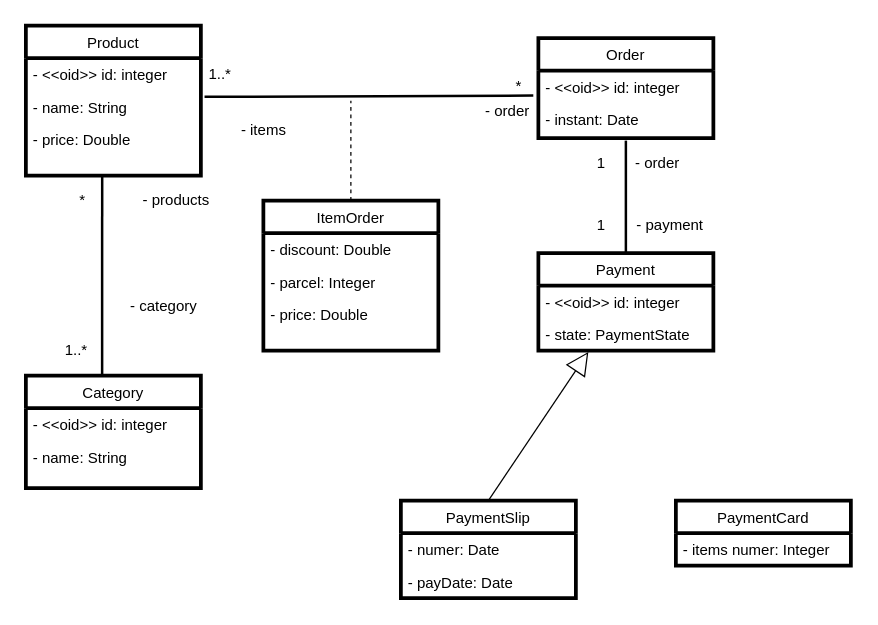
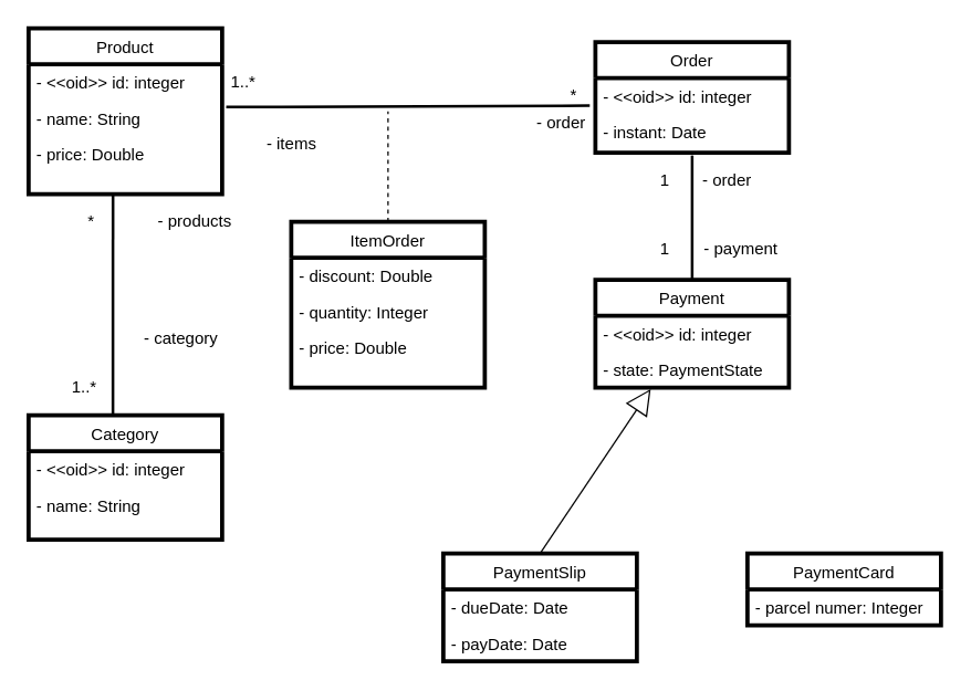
  <mxCell id="0" />
  <mxCell id="1" parent="0" />
  <mxCell id="2" value="Product" style="swimlane;fontStyle=0;childLayout=stackLayout;horizontal=1;startSize=26;fillColor=none;horizontalStack=0;resizeParent=1;resizeParentMax=0;resizeLast=0;collapsible=1;marginBottom=0;strokeWidth=3;" parent="1" vertex="1"><mxGeometry x="20" y="20" width="140" height="120" as="geometry" /></mxCell>
  <mxCell id="3" value="- &lt;&lt;oid&gt;&gt; id: integer" style="text;strokeColor=none;fillColor=none;align=left;verticalAlign=top;spacingLeft=4;spacingRight=4;overflow=hidden;rotatable=0;points=[[0,0.5],[1,0.5]];portConstraint=eastwest;" parent="2" vertex="1"><mxGeometry y="26" width="140" height="26" as="geometry" /></mxCell>
  <mxCell id="4" value="- name: String " style="text;strokeColor=none;fillColor=none;align=left;verticalAlign=top;spacingLeft=4;spacingRight=4;overflow=hidden;rotatable=0;points=[[0,0.5],[1,0.5]];portConstraint=eastwest;" parent="2" vertex="1"><mxGeometry y="52" width="140" height="26" as="geometry" /></mxCell>
  <mxCell id="5" value="- price: Double" style="text;align=left;verticalAlign=top;spacingLeft=4;spacingRight=4;overflow=hidden;rotatable=0;points=[[0,0.5],[1,0.5]];portConstraint=eastwest;" parent="2" vertex="1"><mxGeometry y="78" width="140" height="42" as="geometry" /></mxCell>
  <mxCell id="6" value="Category" style="swimlane;fontStyle=0;childLayout=stackLayout;horizontal=1;startSize=26;fillColor=none;horizontalStack=0;resizeParent=1;resizeParentMax=0;resizeLast=0;collapsible=1;marginBottom=0;strokeWidth=3;" parent="1" vertex="1"><mxGeometry x="20" y="300" width="140" height="90" as="geometry" /></mxCell>
  <mxCell id="7" value="- &lt;&lt;oid&gt;&gt; id: integer" style="text;strokeColor=none;fillColor=none;align=left;verticalAlign=top;spacingLeft=4;spacingRight=4;overflow=hidden;rotatable=0;points=[[0,0.5],[1,0.5]];portConstraint=eastwest;" parent="6" vertex="1"><mxGeometry y="26" width="140" height="26" as="geometry" /></mxCell>
  <mxCell id="8" value="- name: String " style="text;strokeColor=none;fillColor=none;align=left;verticalAlign=top;spacingLeft=4;spacingRight=4;overflow=hidden;rotatable=0;points=[[0,0.5],[1,0.5]];portConstraint=eastwest;" parent="6" vertex="1"><mxGeometry y="52" width="140" height="38" as="geometry" /></mxCell>
  <mxCell id="9" value="" style="endArrow=none;html=1;entryX=0.436;entryY=1;entryDx=0;entryDy=0;entryPerimeter=0;strokeWidth=2;" parent="1" target="5" edge="1"><mxGeometry width="50" height="50" relative="1" as="geometry"><mxPoint x="81" y="300" as="sourcePoint" /><mxPoint x="440" y="290" as="targetPoint" /></mxGeometry></mxCell>
  <mxCell id="10" value="- products" style="text;html=1;align=center;verticalAlign=middle;resizable=0;points=[];autosize=1;strokeColor=none;" parent="1" vertex="1"><mxGeometry x="105" y="150" width="70" height="20" as="geometry" /></mxCell>
  <mxCell id="11" value="- category&lt;br&gt;" style="text;html=1;align=center;verticalAlign=middle;resizable=0;points=[];autosize=1;strokeColor=none;" parent="1" vertex="1"><mxGeometry x="95" y="235" width="70" height="20" as="geometry" /></mxCell>
  <mxCell id="12" value="*" style="text;html=1;align=center;verticalAlign=middle;resizable=0;points=[];autosize=1;strokeColor=none;" parent="1" vertex="1"><mxGeometry x="55" y="150" width="20" height="20" as="geometry" /></mxCell>
  <mxCell id="13" value="1..*" style="text;html=1;align=center;verticalAlign=middle;resizable=0;points=[];autosize=1;strokeColor=none;" parent="1" vertex="1"><mxGeometry x="45" y="270" width="30" height="20" as="geometry" /></mxCell>
  <mxCell id="14" value="ItemOrder" style="swimlane;fontStyle=0;childLayout=stackLayout;horizontal=1;startSize=26;fillColor=none;horizontalStack=0;resizeParent=1;resizeParentMax=0;resizeLast=0;collapsible=1;marginBottom=0;strokeWidth=3;" vertex="1" parent="1"><mxGeometry x="210" y="160" width="140" height="120" as="geometry" /></mxCell>
  <mxCell id="15" value="- discount: Double" style="text;strokeColor=none;fillColor=none;align=left;verticalAlign=top;spacingLeft=4;spacingRight=4;overflow=hidden;rotatable=0;points=[[0,0.5],[1,0.5]];portConstraint=eastwest;" vertex="1" parent="14"><mxGeometry y="26" width="140" height="26" as="geometry" /></mxCell>
- <mxCell id="16" value="- parcel: Integer " style="text;strokeColor=none;fillColor=none;align=left;verticalAlign=top;spacingLeft=4;spacingRight=4;overflow=hidden;rotatable=0;points=[[0,0.5],[1,0.5]];portConstraint=eastwest;" vertex="1" parent="14"><mxGeometry y="52" width="140" height="26" as="geometry" /></mxCell>
+ <mxCell id="16" value="- quantity: Integer " style="text;strokeColor=none;fillColor=none;align=left;verticalAlign=top;spacingLeft=4;spacingRight=4;overflow=hidden;rotatable=0;points=[[0,0.5],[1,0.5]];portConstraint=eastwest;" vertex="1" parent="14"><mxGeometry y="52" width="140" height="26" as="geometry" /></mxCell>
  <mxCell id="17" value="- price: Double" style="text;align=left;verticalAlign=top;spacingLeft=4;spacingRight=4;overflow=hidden;rotatable=0;points=[[0,0.5],[1,0.5]];portConstraint=eastwest;" vertex="1" parent="14"><mxGeometry y="78" width="140" height="42" as="geometry" /></mxCell>
  <mxCell id="18" value="Order" style="swimlane;fontStyle=0;childLayout=stackLayout;horizontal=1;startSize=26;fillColor=none;horizontalStack=0;resizeParent=1;resizeParentMax=0;resizeLast=0;collapsible=1;marginBottom=0;strokeWidth=3;" vertex="1" parent="1"><mxGeometry x="430" y="30" width="140" height="80" as="geometry" /></mxCell>
  <mxCell id="19" value="- &lt;&lt;oid&gt;&gt; id: integer" style="text;strokeColor=none;fillColor=none;align=left;verticalAlign=top;spacingLeft=4;spacingRight=4;overflow=hidden;rotatable=0;points=[[0,0.5],[1,0.5]];portConstraint=eastwest;" vertex="1" parent="18"><mxGeometry y="26" width="140" height="26" as="geometry" /></mxCell>
  <mxCell id="20" value="- instant: Date " style="text;strokeColor=none;fillColor=none;align=left;verticalAlign=top;spacingLeft=4;spacingRight=4;overflow=hidden;rotatable=0;points=[[0,0.5],[1,0.5]];portConstraint=eastwest;" vertex="1" parent="18"><mxGeometry y="52" width="140" height="28" as="geometry" /></mxCell>
  <mxCell id="21" value="" style="endArrow=none;html=1;entryX=-0.029;entryY=0.769;entryDx=0;entryDy=0;strokeWidth=2;exitX=1.021;exitY=0.192;exitDx=0;exitDy=0;exitPerimeter=0;entryPerimeter=0;" edge="1" parent="1" source="4" target="19"><mxGeometry width="50" height="50" relative="1" as="geometry"><mxPoint x="91" y="310" as="sourcePoint" /><mxPoint x="91.04" y="150" as="targetPoint" /></mxGeometry></mxCell>
  <mxCell id="22" value="1..*" style="text;html=1;align=center;verticalAlign=middle;resizable=0;points=[];autosize=1;strokeColor=none;" vertex="1" parent="1"><mxGeometry x="160" y="49" width="30" height="20" as="geometry" /></mxCell>
  <mxCell id="23" value="*" style="text;html=1;align=center;verticalAlign=middle;resizable=0;points=[];autosize=1;strokeColor=none;" vertex="1" parent="1"><mxGeometry x="404" y="59" width="20" height="20" as="geometry" /></mxCell>
  <mxCell id="24" value="- items" style="text;html=1;align=center;verticalAlign=middle;resizable=0;points=[];autosize=1;strokeColor=none;" vertex="1" parent="1"><mxGeometry x="185" y="94" width="50" height="20" as="geometry" /></mxCell>
  <mxCell id="25" value="- order" style="text;html=1;align=center;verticalAlign=middle;resizable=0;points=[];autosize=1;strokeColor=none;" vertex="1" parent="1"><mxGeometry x="380" y="79" width="50" height="20" as="geometry" /></mxCell>
  <mxCell id="26" value="" style="endArrow=none;dashed=1;html=1;exitX=0.5;exitY=0;exitDx=0;exitDy=0;" edge="1" parent="1" source="14"><mxGeometry width="50" height="50" relative="1" as="geometry"><mxPoint x="390" y="350" as="sourcePoint" /><mxPoint x="280" y="80" as="targetPoint" /></mxGeometry></mxCell>
  <mxCell id="27" value="Payment" style="swimlane;fontStyle=0;childLayout=stackLayout;horizontal=1;startSize=26;fillColor=none;horizontalStack=0;resizeParent=1;resizeParentMax=0;resizeLast=0;collapsible=1;marginBottom=0;strokeWidth=3;" vertex="1" parent="1"><mxGeometry x="430" y="202" width="140" height="78" as="geometry" /></mxCell>
  <mxCell id="28" value="- &lt;&lt;oid&gt;&gt; id: integer" style="text;strokeColor=none;fillColor=none;align=left;verticalAlign=top;spacingLeft=4;spacingRight=4;overflow=hidden;rotatable=0;points=[[0,0.5],[1,0.5]];portConstraint=eastwest;" vertex="1" parent="27"><mxGeometry y="26" width="140" height="26" as="geometry" /></mxCell>
  <mxCell id="29" value="- state: PaymentState " style="text;strokeColor=none;fillColor=none;align=left;verticalAlign=top;spacingLeft=4;spacingRight=4;overflow=hidden;rotatable=0;points=[[0,0.5],[1,0.5]];portConstraint=eastwest;" vertex="1" parent="27"><mxGeometry y="52" width="140" height="26" as="geometry" /></mxCell>
  <mxCell id="30" value="PaymentSlip" style="swimlane;fontStyle=0;childLayout=stackLayout;horizontal=1;startSize=26;fillColor=none;horizontalStack=0;resizeParent=1;resizeParentMax=0;resizeLast=0;collapsible=1;marginBottom=0;strokeWidth=3;" vertex="1" parent="1"><mxGeometry x="320" y="400" width="140" height="78" as="geometry" /></mxCell>
- <mxCell id="31" value="- numer: Date" style="text;strokeColor=none;fillColor=none;align=left;verticalAlign=top;spacingLeft=4;spacingRight=4;overflow=hidden;rotatable=0;points=[[0,0.5],[1,0.5]];portConstraint=eastwest;" vertex="1" parent="30"><mxGeometry y="26" width="140" height="26" as="geometry" /></mxCell>
+ <mxCell id="31" value="- dueDate: Date" style="text;strokeColor=none;fillColor=none;align=left;verticalAlign=top;spacingLeft=4;spacingRight=4;overflow=hidden;rotatable=0;points=[[0,0.5],[1,0.5]];portConstraint=eastwest;" vertex="1" parent="30"><mxGeometry y="26" width="140" height="26" as="geometry" /></mxCell>
  <mxCell id="32" value="- payDate: Date" style="text;strokeColor=none;fillColor=none;align=left;verticalAlign=top;spacingLeft=4;spacingRight=4;overflow=hidden;rotatable=0;points=[[0,0.5],[1,0.5]];portConstraint=eastwest;" vertex="1" parent="30"><mxGeometry y="52" width="140" height="26" as="geometry" /></mxCell>
  <mxCell id="33" value="PaymentCard" style="swimlane;fontStyle=0;childLayout=stackLayout;horizontal=1;startSize=26;fillColor=none;horizontalStack=0;resizeParent=1;resizeParentMax=0;resizeLast=0;collapsible=1;marginBottom=0;strokeWidth=3;" vertex="1" parent="1"><mxGeometry x="540" y="400" width="140" height="52" as="geometry" /></mxCell>
- <mxCell id="34" value="- items numer: Integer" style="text;strokeColor=none;fillColor=none;align=left;verticalAlign=top;spacingLeft=4;spacingRight=4;overflow=hidden;rotatable=0;points=[[0,0.5],[1,0.5]];portConstraint=eastwest;" vertex="1" parent="33"><mxGeometry y="26" width="140" height="26" as="geometry" /></mxCell>
+ <mxCell id="34" value="- parcel numer: Integer" style="text;strokeColor=none;fillColor=none;align=left;verticalAlign=top;spacingLeft=4;spacingRight=4;overflow=hidden;rotatable=0;points=[[0,0.5],[1,0.5]];portConstraint=eastwest;" vertex="1" parent="33"><mxGeometry y="26" width="140" height="26" as="geometry" /></mxCell>
  <mxCell id="35" value="" style="endArrow=none;html=1;entryX=0.5;entryY=0;entryDx=0;entryDy=0;strokeWidth=2;" edge="1" parent="1" target="27"><mxGeometry width="50" height="50" relative="1" as="geometry"><mxPoint x="500" y="112" as="sourcePoint" /><mxPoint x="763" y="139.004" as="targetPoint" /></mxGeometry></mxCell>
  <mxCell id="36" value="1" style="text;html=1;align=center;verticalAlign=middle;resizable=0;points=[];autosize=1;strokeColor=none;" vertex="1" parent="1"><mxGeometry x="470" y="120" width="20" height="20" as="geometry" /></mxCell>
  <mxCell id="37" value="1" style="text;html=1;align=center;verticalAlign=middle;resizable=0;points=[];autosize=1;strokeColor=none;" vertex="1" parent="1"><mxGeometry x="470" y="170" width="20" height="20" as="geometry" /></mxCell>
  <mxCell id="38" value="- order" style="text;html=1;align=center;verticalAlign=middle;resizable=0;points=[];autosize=1;strokeColor=none;" vertex="1" parent="1"><mxGeometry x="500" y="120" width="50" height="20" as="geometry" /></mxCell>
  <mxCell id="39" value="- payment" style="text;html=1;align=center;verticalAlign=middle;resizable=0;points=[];autosize=1;strokeColor=none;" vertex="1" parent="1"><mxGeometry x="500" y="170" width="70" height="20" as="geometry" /></mxCell>
  <mxCell id="40" value="" style="endArrow=block;endSize=16;endFill=0;html=1;exitX=0.5;exitY=0;exitDx=0;exitDy=0;" edge="1" parent="1" source="30"><mxGeometry width="160" relative="1" as="geometry"><mxPoint x="370" y="357" as="sourcePoint" /><mxPoint x="470" y="281" as="targetPoint" /></mxGeometry></mxCell>
